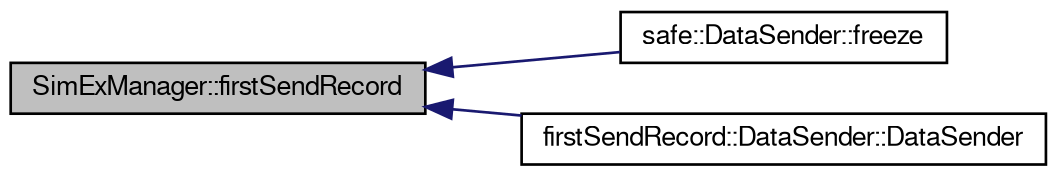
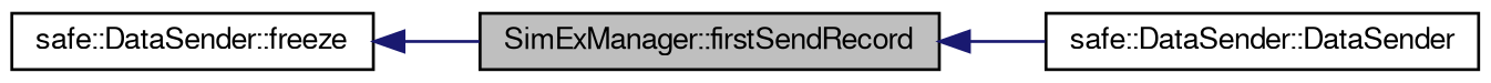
  digraph {
    rankdir=LR
    node [color=black fontname=FreeSans fontsize=10 shape=record]
    edge [color=midnightblue dir=back fontname=FreeSans fontsize=10 labelfontname=FreeSans labelfontsize=10 style=solid]
    n1 [fillcolor=grey75 fontcolor=black height=0.2 label="SimExManager::firstSendRecord" style=filled width=0.4]
    n2 [height=0.2 label="safe::DataSender::freeze" width=0.4]
-   n3 [height=0.2 label="firstSendRecord::DataSender::DataSender" width=0.4]
-   n1 -> n2
+   n3 [height=0.2 label="safe::DataSender::DataSender" width=0.4]
+   n2 -> n1
    n1 -> n3
  }
